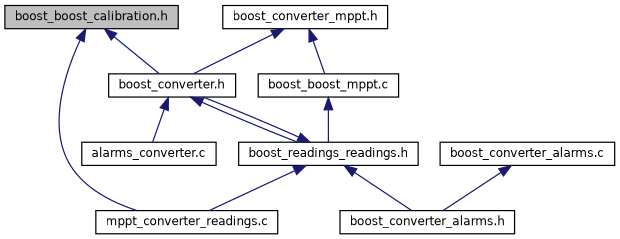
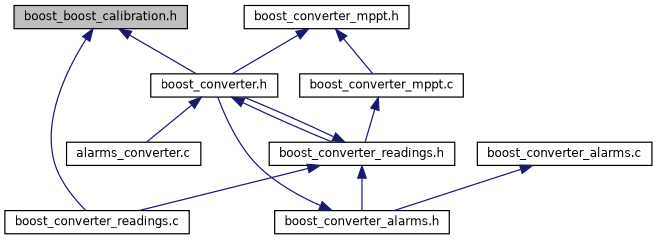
  digraph {
    node [color=black fillcolor=white fontname=Helvetica fontsize=10 shape=record style=filled]
    edge [color=midnightblue dir=back fontname=Helvetica fontsize=10 labelfontname=Helvetica labelfontsize=10 style=solid]
    n1 [fillcolor=grey75 fontcolor=black height=0.2 label="boost_boost_calibration.h" width=0.4]
    n2 [height=0.2 label="boost_converter.h" width=0.4]
-   n3 [height=0.2 label="mppt_converter_readings.c" width=0.4]
+   n3 [height=0.2 label="boost_converter_readings.c" width=0.4]
    n4 [height=0.2 label="alarms_converter.c" width=0.4]
-   n5 [height=0.2 label="boost_readings_readings.h" width=0.4]
+   n5 [height=0.2 label="boost_converter_readings.h" width=0.4]
    n6 [height=0.2 label="boost_converter_mppt.h" width=0.4]
-   n7 [height=0.2 label="boost_boost_mppt.c" width=0.4]
+   n7 [height=0.2 label="boost_converter_mppt.c" width=0.4]
    n8 [height=0.2 label="boost_converter_alarms.h" width=0.4]
    n9 [height=0.2 label="boost_converter_alarms.c" width=0.4]
    n1 -> n2
    n1 -> n3
    n2 -> n4
    n2 -> n5
    n5 -> n2
    n5 -> n3
    n5 -> n8
    n6 -> n2
    n6 -> n7
    n7 -> n5
+   n8 -> n2
    n9 -> n8
  }
